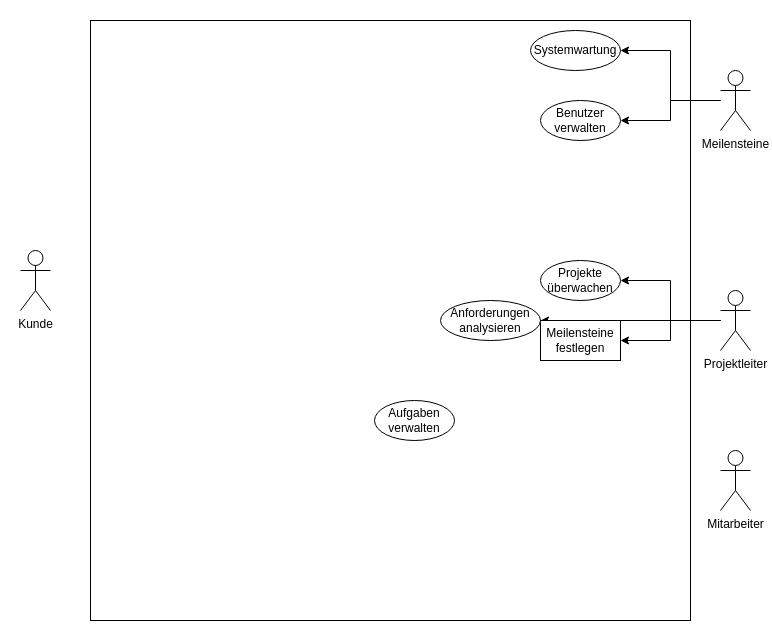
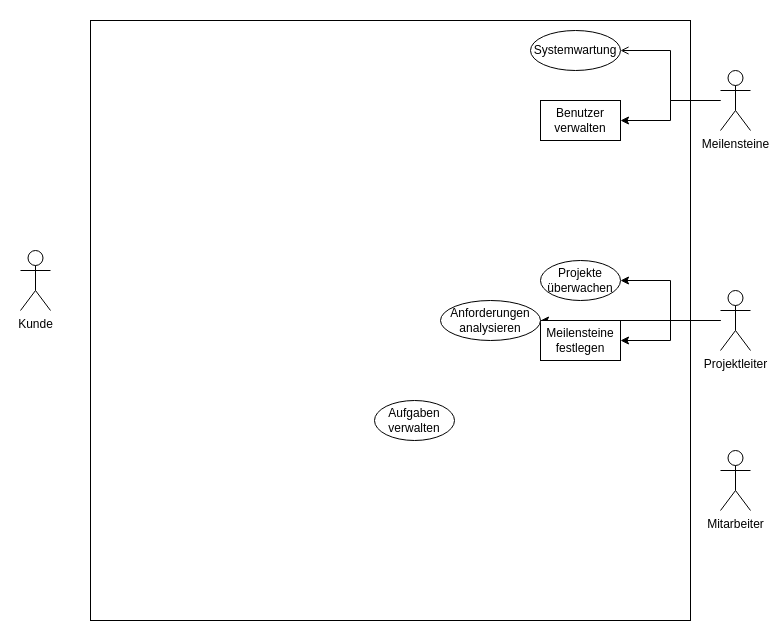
  <mxCell id="0" />
  <mxCell id="1" parent="0" />
  <mxCell id="2" value="" style="whiteSpace=wrap;html=1;aspect=fixed;" vertex="1" parent="1"><mxGeometry x="90" y="20" width="600" height="600" as="geometry" /></mxCell>
  <mxCell id="3" value="Kunde" style="shape=umlActor;verticalLabelPosition=bottom;verticalAlign=top;html=1;outlineConnect=0;" vertex="1" parent="1"><mxGeometry x="20" y="250" width="30" height="60" as="geometry" /></mxCell>
  <mxCell id="4" style="edgeStyle=orthogonalEdgeStyle;rounded=0;orthogonalLoop=1;jettySize=auto;html=1;entryX=1;entryY=0.5;entryDx=0;entryDy=0;" edge="1" parent="1" source="6" target="11"><mxGeometry relative="1" as="geometry" /></mxCell>
- <mxCell id="5" style="edgeStyle=orthogonalEdgeStyle;rounded=0;orthogonalLoop=1;jettySize=auto;html=1;" edge="1" parent="1" source="6" target="12"><mxGeometry relative="1" as="geometry" /></mxCell>
+ <mxCell id="5" style="edgeStyle=orthogonalEdgeStyle;rounded=0;orthogonalLoop=1;jettySize=auto;html=1;endArrow=open;" edge="1" parent="1" source="6" target="12"><mxGeometry relative="1" as="geometry" /></mxCell>
  <mxCell id="6" value="Meilensteine" style="shape=umlActor;verticalLabelPosition=bottom;verticalAlign=top;html=1;outlineConnect=0;" vertex="1" parent="1"><mxGeometry x="720" y="70" width="30" height="60" as="geometry" /></mxCell>
  <mxCell id="7" style="edgeStyle=orthogonalEdgeStyle;rounded=0;orthogonalLoop=1;jettySize=auto;html=1;entryX=1;entryY=0.5;entryDx=0;entryDy=0;" edge="1" parent="1" source="10" target="13"><mxGeometry relative="1" as="geometry" /></mxCell>
  <mxCell id="8" style="edgeStyle=orthogonalEdgeStyle;rounded=0;orthogonalLoop=1;jettySize=auto;html=1;entryX=1;entryY=0.5;entryDx=0;entryDy=0;" edge="1" parent="1" source="10" target="14"><mxGeometry relative="1" as="geometry" /></mxCell>
  <mxCell id="9" style="edgeStyle=orthogonalEdgeStyle;rounded=0;orthogonalLoop=1;jettySize=auto;html=1;" edge="1" parent="1" source="10" target="17"><mxGeometry relative="1" as="geometry" /></mxCell>
  <mxCell id="10" value="Projektleiter" style="shape=umlActor;verticalLabelPosition=bottom;verticalAlign=top;html=1;outlineConnect=0;" vertex="1" parent="1"><mxGeometry x="720" y="290" width="30" height="60" as="geometry" /></mxCell>
- <mxCell id="11" value="Benutzer verwalten" style="ellipse;whiteSpace=wrap;html=1;" vertex="1" parent="1"><mxGeometry x="540" y="100" width="80" height="40" as="geometry" /></mxCell>
+ <mxCell id="11" value="Benutzer verwalten" style="whiteSpace=wrap;html=1;rounded=0;" vertex="1" parent="1"><mxGeometry x="540" y="100" width="80" height="40" as="geometry" /></mxCell>
  <mxCell id="12" value="Systemwartung" style="ellipse;whiteSpace=wrap;html=1;" vertex="1" parent="1"><mxGeometry x="530" y="30" width="90" height="40" as="geometry" /></mxCell>
  <mxCell id="13" value="Projekte überwachen" style="ellipse;whiteSpace=wrap;html=1;" vertex="1" parent="1"><mxGeometry x="540" y="260" width="80" height="40" as="geometry" /></mxCell>
  <mxCell id="14" value="Meilensteine festlegen" style="whiteSpace=wrap;html=1;rounded=0;" vertex="1" parent="1"><mxGeometry x="540" y="320" width="80" height="40" as="geometry" /></mxCell>
  <mxCell id="15" value="Aufgaben verwalten" style="ellipse;whiteSpace=wrap;html=1;" vertex="1" parent="1"><mxGeometry x="374" y="400" width="80" height="40" as="geometry" /></mxCell>
  <mxCell id="16" value="Mitarbeiter" style="shape=umlActor;verticalLabelPosition=bottom;verticalAlign=top;html=1;outlineConnect=0;" vertex="1" parent="1"><mxGeometry x="720" y="450" width="30" height="60" as="geometry" /></mxCell>
  <mxCell id="17" value="Anforderungen analysieren" style="ellipse;whiteSpace=wrap;html=1;" vertex="1" parent="1"><mxGeometry x="440" y="300" width="100" height="40" as="geometry" /></mxCell>
